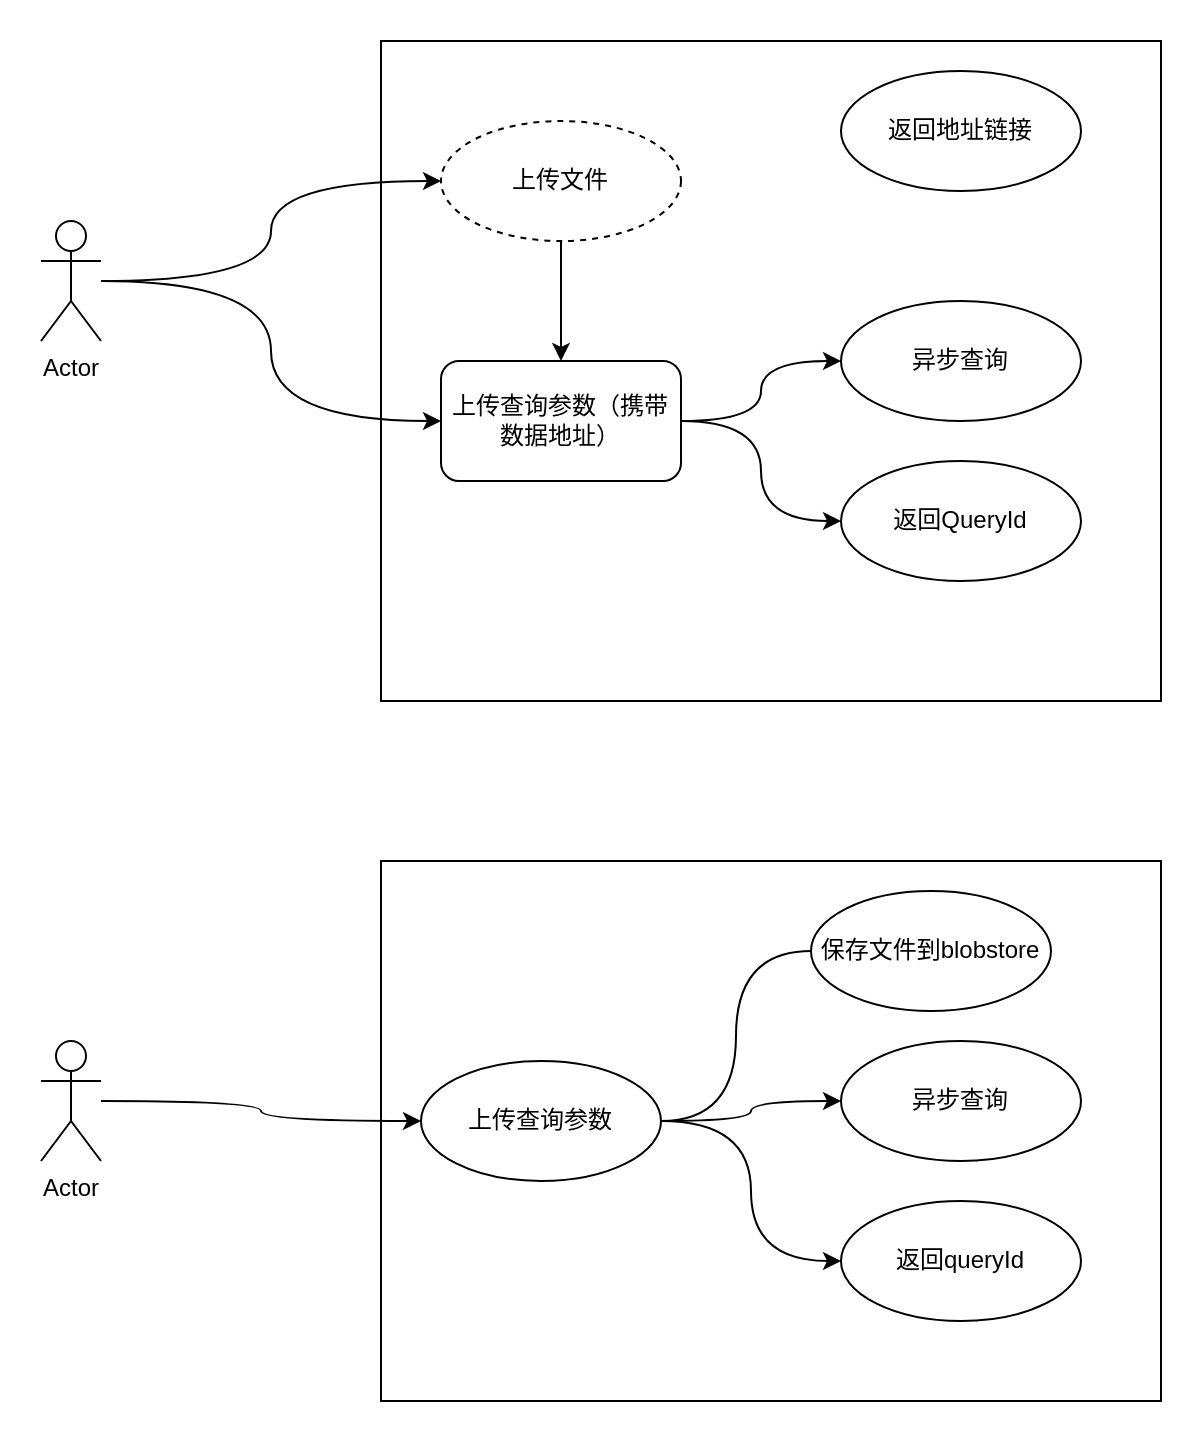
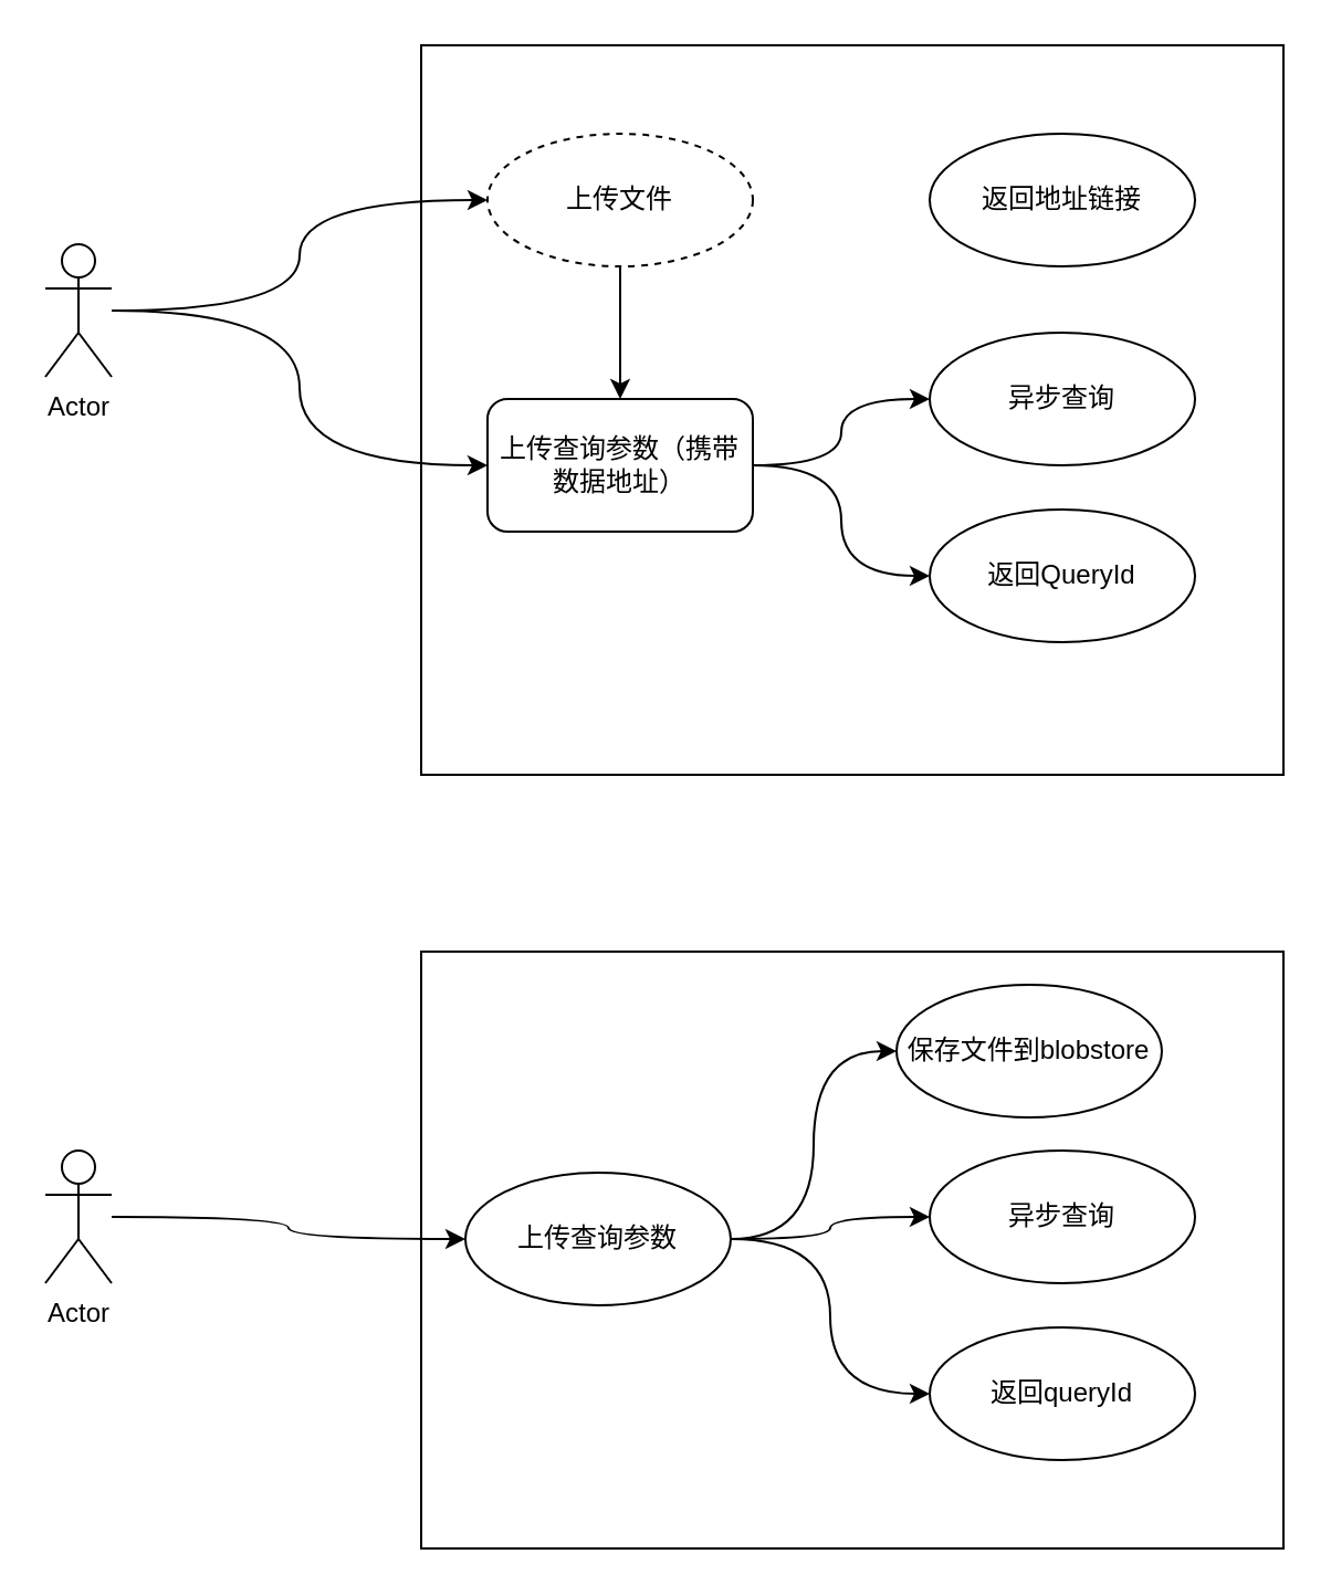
  <mxCell id="0" />
  <mxCell id="1" parent="0" />
  <mxCell id="2" value="Actor" style="shape=umlActor;verticalLabelPosition=bottom;verticalAlign=top;html=1;outlineConnect=0;" vertex="1" parent="1"><mxGeometry x="20" y="110" width="30" height="60" as="geometry" /></mxCell>
  <mxCell id="3" value="" style="rounded=0;whiteSpace=wrap;html=1;" vertex="1" parent="1"><mxGeometry x="190" y="20" width="390" height="330" as="geometry" /></mxCell>
  <mxCell id="4" style="edgeStyle=orthogonalEdgeStyle;curved=1;rounded=0;orthogonalLoop=1;jettySize=auto;html=1;" edge="1" parent="1" source="5" target="10"><mxGeometry relative="1" as="geometry" /></mxCell>
  <mxCell id="5" value="上传文件" style="ellipse;whiteSpace=wrap;html=1;dashed=1;" vertex="1" parent="1"><mxGeometry x="220" y="60" width="120" height="60" as="geometry" /></mxCell>
  <mxCell id="6" style="edgeStyle=orthogonalEdgeStyle;rounded=0;orthogonalLoop=1;jettySize=auto;html=1;curved=1;" edge="1" parent="1" source="2" target="5"><mxGeometry relative="1" as="geometry" /></mxCell>
- <mxCell id="7" value="返回地址链接" style="ellipse;whiteSpace=wrap;html=1;" vertex="1" parent="1"><mxGeometry x="420" y="35" width="120" height="60" as="geometry" /></mxCell>
+ <mxCell id="7" value="返回地址链接" style="ellipse;whiteSpace=wrap;html=1;" vertex="1" parent="1"><mxGeometry x="420" y="60" width="120" height="60" as="geometry" /></mxCell>
  <mxCell id="8" style="edgeStyle=orthogonalEdgeStyle;curved=1;rounded=0;orthogonalLoop=1;jettySize=auto;html=1;entryX=0;entryY=0.5;entryDx=0;entryDy=0;" edge="1" parent="1" source="10" target="21"><mxGeometry relative="1" as="geometry" /></mxCell>
  <mxCell id="9" style="edgeStyle=orthogonalEdgeStyle;curved=1;rounded=0;orthogonalLoop=1;jettySize=auto;html=1;entryX=0;entryY=0.5;entryDx=0;entryDy=0;" edge="1" parent="1" source="10" target="22"><mxGeometry relative="1" as="geometry" /></mxCell>
  <mxCell id="10" value="上传查询参数（携带数据地址）" style="whiteSpace=wrap;html=1;rounded=1;" vertex="1" parent="1"><mxGeometry x="220" y="180" width="120" height="60" as="geometry" /></mxCell>
  <mxCell id="11" style="edgeStyle=orthogonalEdgeStyle;curved=1;rounded=0;orthogonalLoop=1;jettySize=auto;html=1;entryX=0;entryY=0.5;entryDx=0;entryDy=0;" edge="1" parent="1" source="2" target="10"><mxGeometry relative="1" as="geometry" /></mxCell>
  <mxCell id="12" value="Actor" style="shape=umlActor;verticalLabelPosition=bottom;verticalAlign=top;html=1;outlineConnect=0;" vertex="1" parent="1"><mxGeometry x="20" y="520" width="30" height="60" as="geometry" /></mxCell>
  <mxCell id="13" value="" style="rounded=0;whiteSpace=wrap;html=1;" vertex="1" parent="1"><mxGeometry x="190" y="430" width="390" height="270" as="geometry" /></mxCell>
  <mxCell id="14" style="edgeStyle=orthogonalEdgeStyle;curved=1;rounded=0;orthogonalLoop=1;jettySize=auto;html=1;entryX=0;entryY=0.5;entryDx=0;entryDy=0;" edge="1" parent="1" source="17" target="19"><mxGeometry relative="1" as="geometry" /></mxCell>
- <mxCell id="15" style="edgeStyle=orthogonalEdgeStyle;curved=1;rounded=0;orthogonalLoop=1;jettySize=auto;html=1;entryX=0;entryY=0.5;entryDx=0;entryDy=0;endArrow=none;" edge="1" parent="1" source="17" target="20"><mxGeometry relative="1" as="geometry" /></mxCell>
+ <mxCell id="15" style="edgeStyle=orthogonalEdgeStyle;curved=1;rounded=0;orthogonalLoop=1;jettySize=auto;html=1;entryX=0;entryY=0.5;entryDx=0;entryDy=0;" edge="1" parent="1" source="17" target="20"><mxGeometry relative="1" as="geometry" /></mxCell>
  <mxCell id="16" style="edgeStyle=orthogonalEdgeStyle;curved=1;rounded=0;orthogonalLoop=1;jettySize=auto;html=1;entryX=0;entryY=0.5;entryDx=0;entryDy=0;" edge="1" parent="1" source="17" target="23"><mxGeometry relative="1" as="geometry" /></mxCell>
  <mxCell id="17" value="上传查询参数" style="ellipse;whiteSpace=wrap;html=1;" vertex="1" parent="1"><mxGeometry x="210" y="530" width="120" height="60" as="geometry" /></mxCell>
  <mxCell id="18" style="edgeStyle=orthogonalEdgeStyle;rounded=0;orthogonalLoop=1;jettySize=auto;html=1;curved=1;" edge="1" parent="1" source="12" target="17"><mxGeometry relative="1" as="geometry" /></mxCell>
  <mxCell id="19" value="返回queryId" style="ellipse;whiteSpace=wrap;html=1;" vertex="1" parent="1"><mxGeometry x="420" y="600" width="120" height="60" as="geometry" /></mxCell>
  <mxCell id="20" value="保存文件到blobstore" style="ellipse;whiteSpace=wrap;html=1;" vertex="1" parent="1"><mxGeometry x="405" y="445" width="120" height="60" as="geometry" /></mxCell>
  <mxCell id="21" value="返回QueryId" style="ellipse;whiteSpace=wrap;html=1;" vertex="1" parent="1"><mxGeometry x="420" y="230" width="120" height="60" as="geometry" /></mxCell>
  <mxCell id="22" value="异步查询" style="ellipse;whiteSpace=wrap;html=1;" vertex="1" parent="1"><mxGeometry x="420" y="150" width="120" height="60" as="geometry" /></mxCell>
  <mxCell id="23" value="异步查询" style="ellipse;whiteSpace=wrap;html=1;" vertex="1" parent="1"><mxGeometry x="420" y="520" width="120" height="60" as="geometry" /></mxCell>
